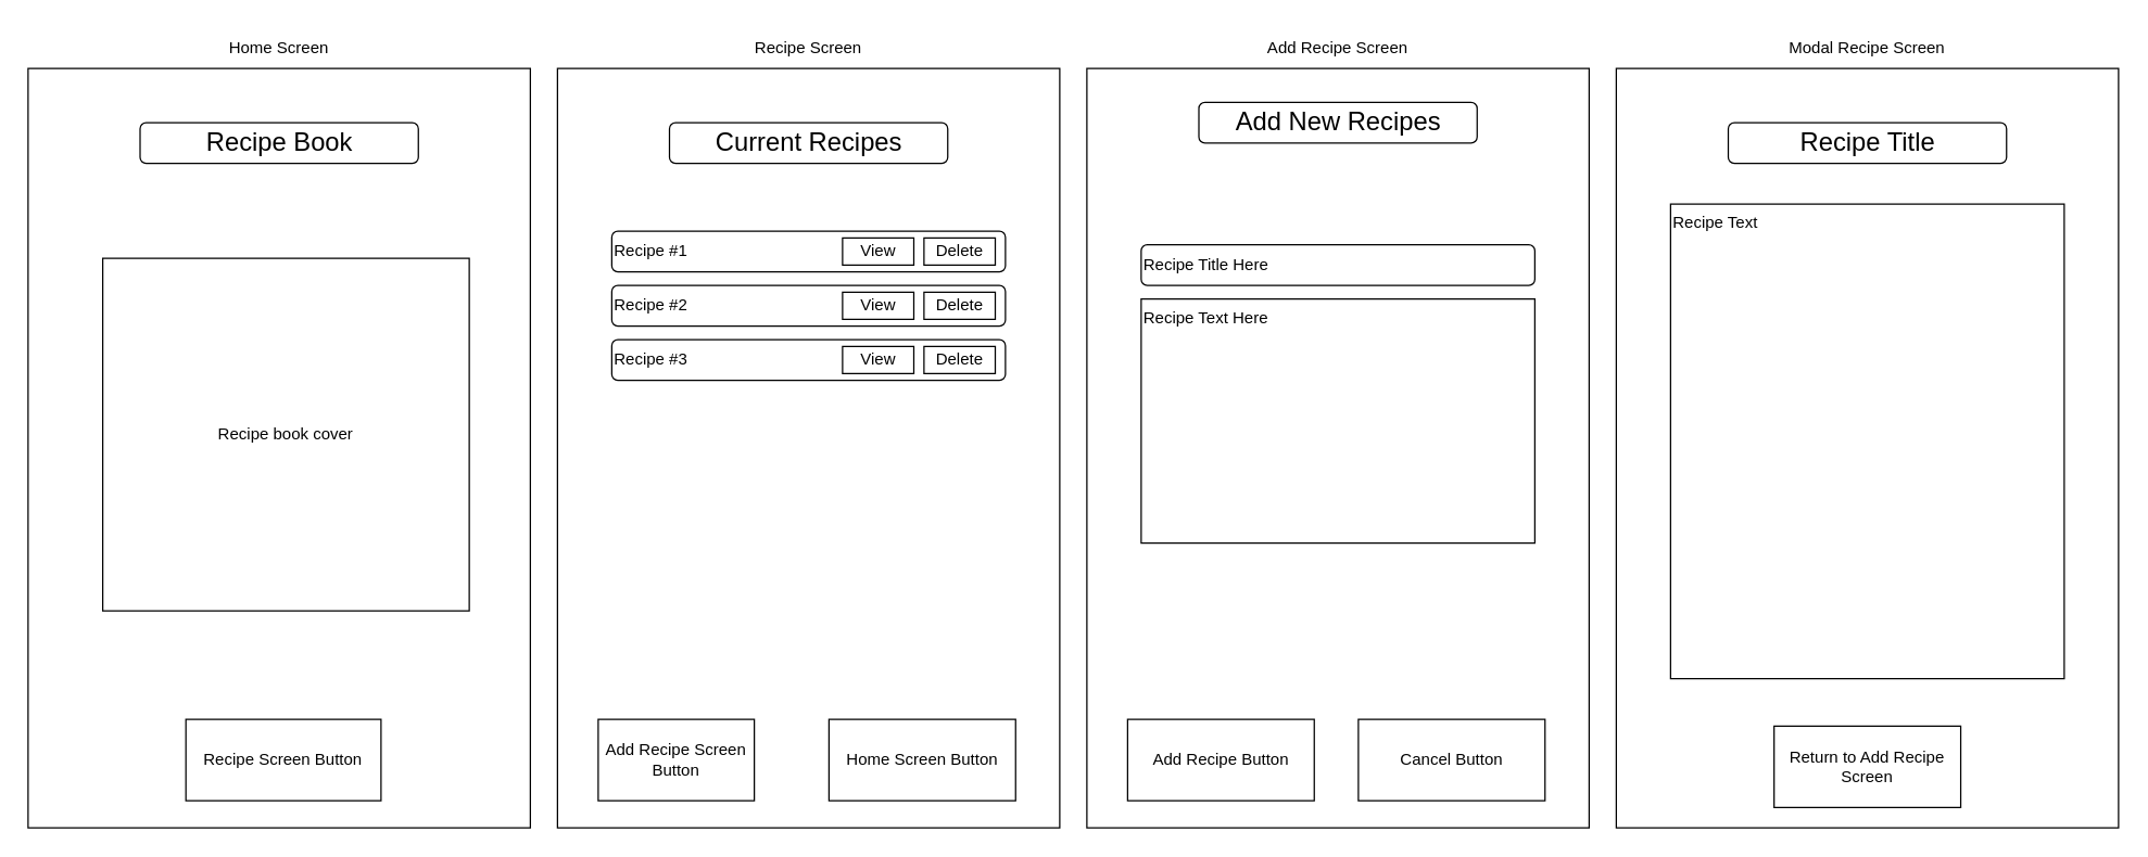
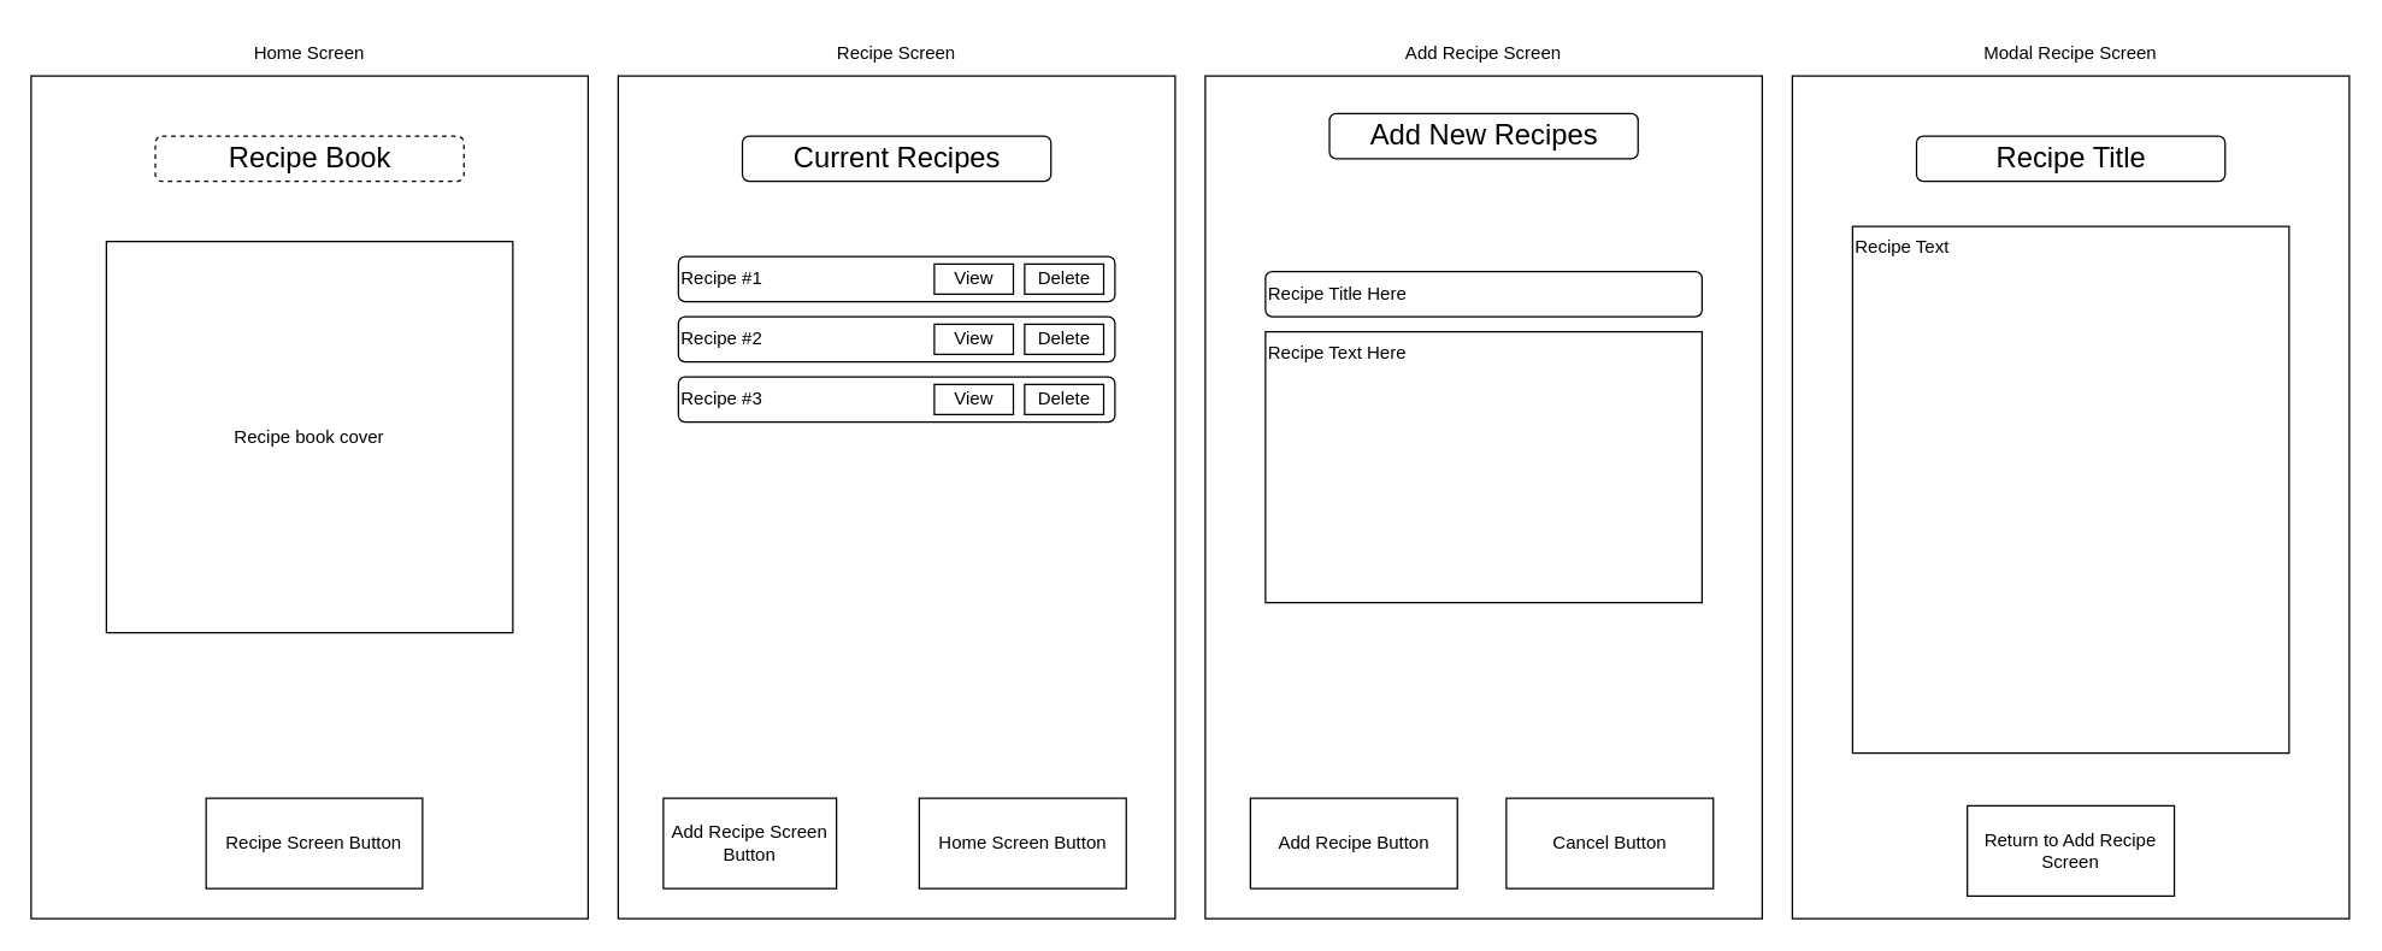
  <mxCell id="0" />
  <mxCell id="1" parent="0" />
  <mxCell id="2" value="" style="rounded=0;whiteSpace=wrap;html=1;" parent="1" vertex="1"><mxGeometry y="50" width="370" height="560" as="geometry" x="20" /></mxCell>
- <mxCell id="3" value="Recipe book cover" style="rounded=0;whiteSpace=wrap;html=1;" parent="1" vertex="1"><mxGeometry x="75" y="190" width="270" height="260" as="geometry" /></mxCell>
+ <mxCell id="3" value="Recipe book cover" style="rounded=0;whiteSpace=wrap;html=1;" parent="1" vertex="1"><mxGeometry x="70" y="160" width="270" height="260" as="geometry" /></mxCell>
  <mxCell id="4" value="Home Screen" style="text;html=1;strokeColor=none;fillColor=none;align=center;verticalAlign=middle;whiteSpace=wrap;rounded=0;" parent="1" vertex="1"><mxGeometry x="145" y="20" width="120" height="30" as="geometry" /></mxCell>
  <mxCell id="5" value="" style="rounded=0;whiteSpace=wrap;html=1;" parent="1" vertex="1"><mxGeometry x="410" y="50" width="370" height="560" as="geometry" /></mxCell>
  <mxCell id="6" value="Recipe Screen" style="text;html=1;strokeColor=none;fillColor=none;align=center;verticalAlign=middle;whiteSpace=wrap;rounded=0;" parent="1" vertex="1"><mxGeometry x="535" y="20" width="120" height="30" as="geometry" /></mxCell>
  <mxCell id="7" value="Recipe #1" style="rounded=1;whiteSpace=wrap;html=1;align=left;" parent="1" vertex="1"><mxGeometry x="450" y="170" width="290" height="30" as="geometry" /></mxCell>
- <mxCell id="8" value="&lt;font style=&quot;font-size: 19px;&quot;&gt;Recipe Book&lt;/font&gt;" style="rounded=1;whiteSpace=wrap;html=1;" parent="1" vertex="1"><mxGeometry x="102.5" y="90" width="205" height="30" as="geometry" /></mxCell>
+ <mxCell id="8" value="&lt;font style=&quot;font-size: 19px;&quot;&gt;Recipe Book&lt;/font&gt;" style="rounded=1;whiteSpace=wrap;html=1;dashed=1;" parent="1" vertex="1"><mxGeometry x="102.5" y="90" width="205" height="30" as="geometry" /></mxCell>
  <mxCell id="9" value="Recipe Screen Button" style="rounded=0;whiteSpace=wrap;html=1;" parent="1" vertex="1"><mxGeometry x="136.25" y="530" width="143.75" height="60" as="geometry" /></mxCell>
  <mxCell id="10" value="&lt;font style=&quot;font-size: 19px;&quot;&gt;Current Recipes&lt;/font&gt;" style="rounded=1;whiteSpace=wrap;html=1;" vertex="1" parent="1"><mxGeometry x="492.5" y="90" width="205" height="30" as="geometry" /></mxCell>
  <mxCell id="11" value="View" style="rounded=0;whiteSpace=wrap;html=1;" vertex="1" parent="1"><mxGeometry x="620" y="175" width="52.5" height="20" as="geometry" /></mxCell>
  <mxCell id="12" value="Delete" style="rounded=0;whiteSpace=wrap;html=1;" vertex="1" parent="1"><mxGeometry x="680" y="175" width="52.5" height="20" as="geometry" /></mxCell>
  <mxCell id="13" value="Recipe #2" style="rounded=1;whiteSpace=wrap;html=1;align=left;" vertex="1" parent="1"><mxGeometry x="450" y="210" width="290" height="30" as="geometry" /></mxCell>
  <mxCell id="14" value="View" style="rounded=0;whiteSpace=wrap;html=1;" vertex="1" parent="1"><mxGeometry x="620" y="215" width="52.5" height="20" as="geometry" /></mxCell>
  <mxCell id="15" value="Delete" style="rounded=0;whiteSpace=wrap;html=1;" vertex="1" parent="1"><mxGeometry x="680" y="215" width="52.5" height="20" as="geometry" /></mxCell>
  <mxCell id="16" value="Recipe #3" style="rounded=1;whiteSpace=wrap;html=1;align=left;" vertex="1" parent="1"><mxGeometry x="450" y="250" width="290" height="30" as="geometry" /></mxCell>
  <mxCell id="17" value="View" style="rounded=0;whiteSpace=wrap;html=1;" vertex="1" parent="1"><mxGeometry x="620" y="255" width="52.5" height="20" as="geometry" /></mxCell>
  <mxCell id="18" value="Delete" style="rounded=0;whiteSpace=wrap;html=1;" vertex="1" parent="1"><mxGeometry x="680" y="255" width="52.5" height="20" as="geometry" /></mxCell>
  <mxCell id="19" value="Add Recipe Screen Button" style="rounded=0;whiteSpace=wrap;html=1;" vertex="1" parent="1"><mxGeometry x="440" y="530" width="115" height="60" as="geometry" /></mxCell>
  <mxCell id="20" value="Home Screen Button" style="rounded=0;whiteSpace=wrap;html=1;" vertex="1" parent="1"><mxGeometry x="610" y="530" width="137.5" height="60" as="geometry" /></mxCell>
  <mxCell id="21" value="" style="rounded=0;whiteSpace=wrap;html=1;" vertex="1" parent="1"><mxGeometry x="800" y="50" width="370" height="560" as="geometry" /></mxCell>
  <mxCell id="22" value="Add Recipe Screen" style="text;html=1;strokeColor=none;fillColor=none;align=center;verticalAlign=middle;whiteSpace=wrap;rounded=0;" vertex="1" parent="1"><mxGeometry x="925" y="20" width="120" height="30" as="geometry" /></mxCell>
  <mxCell id="23" value="Recipe Title Here" style="rounded=1;whiteSpace=wrap;html=1;align=left;" vertex="1" parent="1"><mxGeometry x="840" y="180" width="290" height="30" as="geometry" /></mxCell>
  <mxCell id="24" value="&lt;font style=&quot;font-size: 19px;&quot;&gt;Add New Recipes&lt;/font&gt;" style="rounded=1;whiteSpace=wrap;html=1;" vertex="1" parent="1"><mxGeometry x="882.5" y="75" width="205" height="30" as="geometry" /></mxCell>
  <mxCell id="25" value="Recipe Text Here" style="rounded=0;align=left;horizontal=1;verticalAlign=top;labelPosition=center;verticalLabelPosition=middle;whiteSpace=wrap;html=1;" vertex="1" parent="1"><mxGeometry x="840" y="220" width="290" height="180" as="geometry" /></mxCell>
  <mxCell id="26" value="Add Recipe Button" style="rounded=0;whiteSpace=wrap;html=1;" vertex="1" parent="1"><mxGeometry x="830" y="530" width="137.5" height="60" as="geometry" /></mxCell>
  <mxCell id="27" value="Cancel Button" style="rounded=0;whiteSpace=wrap;html=1;" vertex="1" parent="1"><mxGeometry x="1000" y="530" width="137.5" height="60" as="geometry" /></mxCell>
  <mxCell id="28" value="" style="rounded=0;whiteSpace=wrap;html=1;" vertex="1" parent="1"><mxGeometry x="1190" y="50" width="370" height="560" as="geometry" /></mxCell>
  <mxCell id="29" value="Modal Recipe Screen" style="text;html=1;strokeColor=none;fillColor=none;align=center;verticalAlign=middle;whiteSpace=wrap;rounded=0;" vertex="1" parent="1"><mxGeometry x="1315" y="20" width="120" height="30" as="geometry" /></mxCell>
  <mxCell id="30" value="&lt;font style=&quot;font-size: 19px;&quot;&gt;Recipe Title&lt;/font&gt;" style="rounded=1;whiteSpace=wrap;html=1;" vertex="1" parent="1"><mxGeometry x="1272.5" y="90" width="205" height="30" as="geometry" /></mxCell>
  <mxCell id="31" value="Recipe Text" style="rounded=0;align=left;horizontal=1;verticalAlign=top;labelPosition=center;verticalLabelPosition=middle;whiteSpace=wrap;html=1;" vertex="1" parent="1"><mxGeometry x="1230" y="150" width="290" height="350" as="geometry" /></mxCell>
  <mxCell id="32" value="Return to Add Recipe Screen" style="rounded=0;whiteSpace=wrap;html=1;" vertex="1" parent="1"><mxGeometry x="1306.25" y="535" width="137.5" height="60" as="geometry" /></mxCell>
